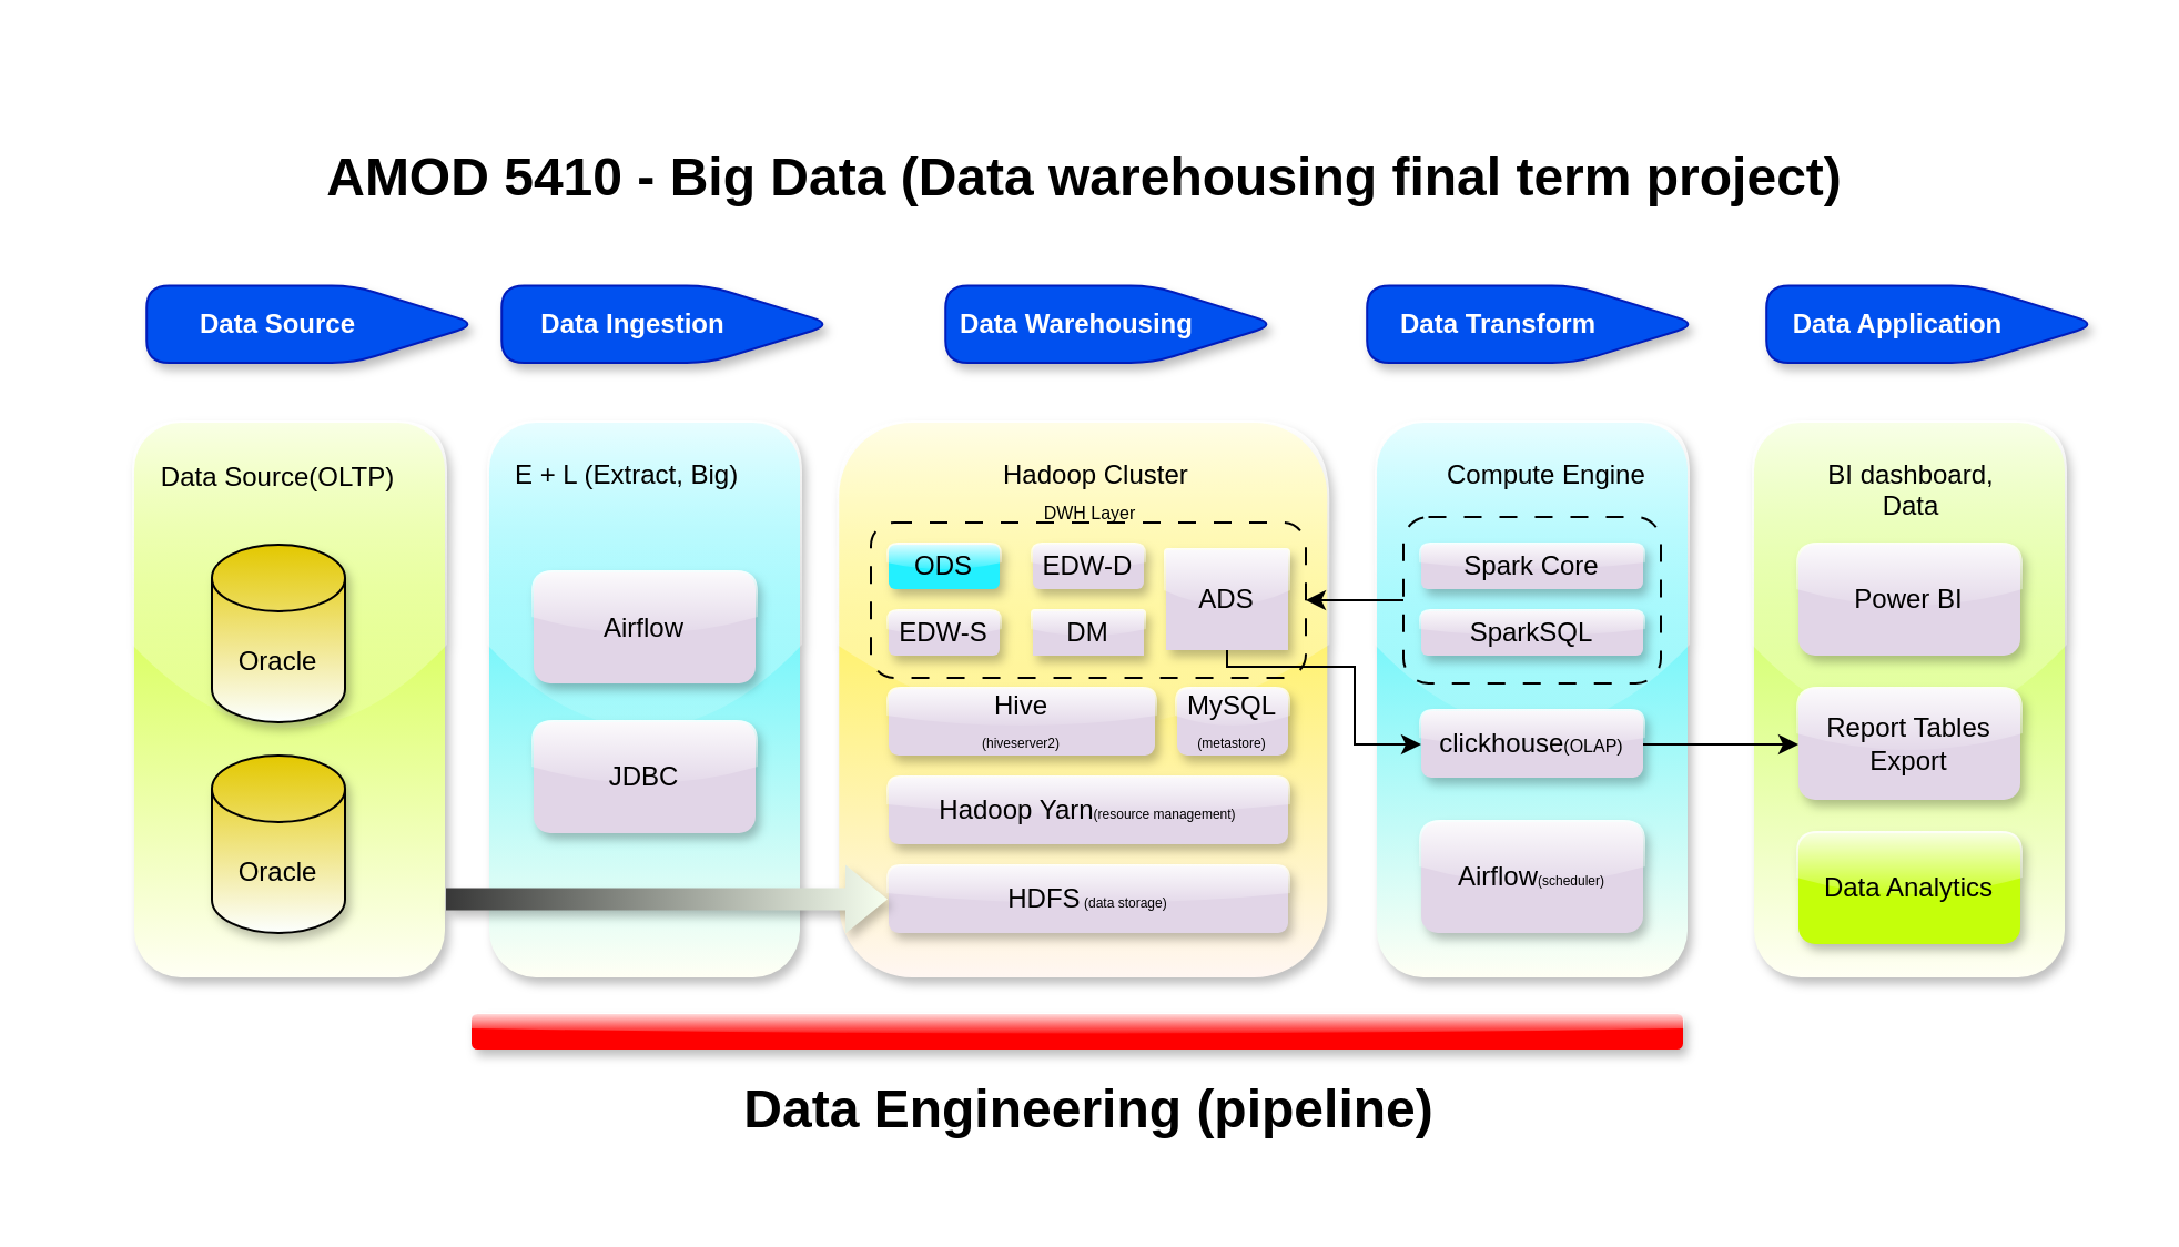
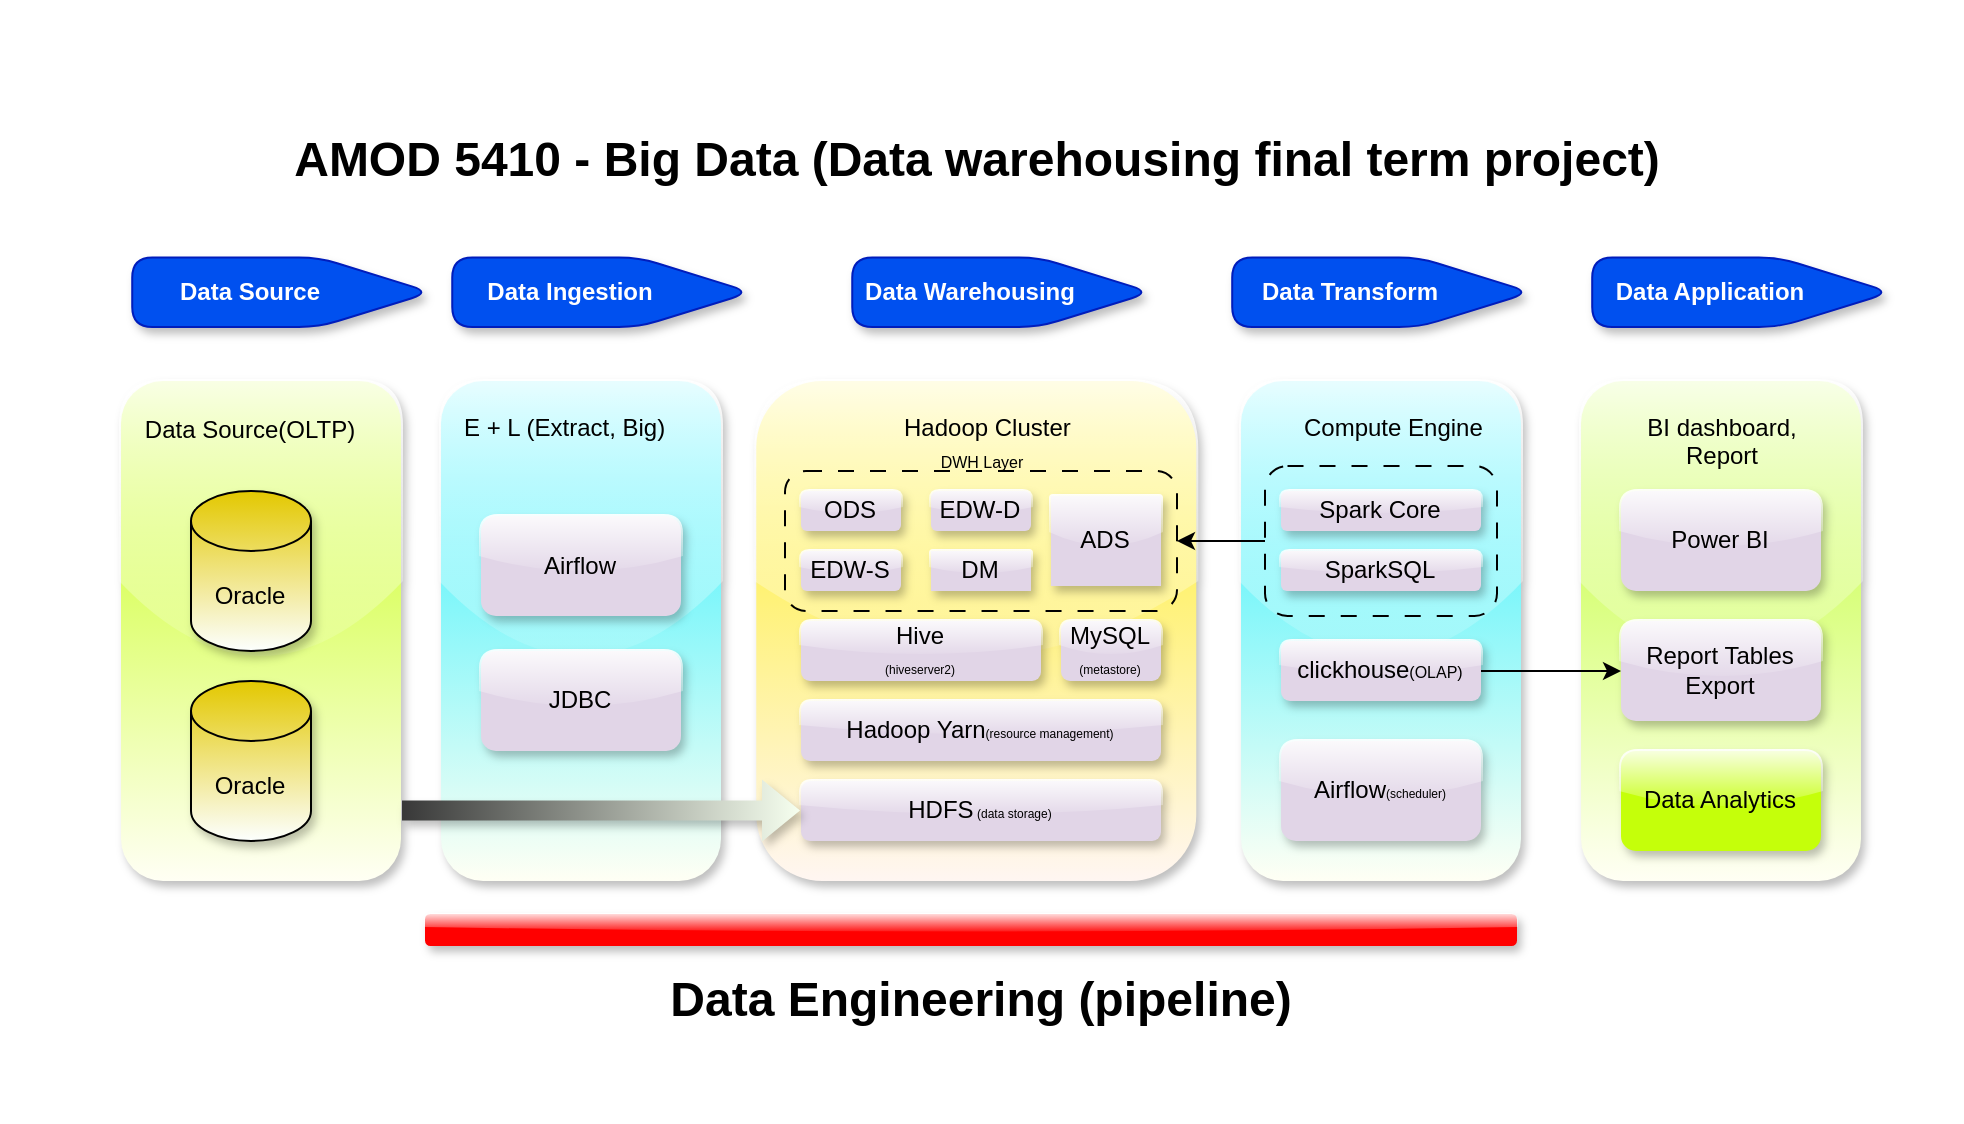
  <mxCell id="0" />
  <mxCell id="1" parent="0" />
  <mxCell id="2" value="" style="rounded=0;whiteSpace=wrap;html=1;strokeColor=none;" parent="1" vertex="1"><mxGeometry x="20" y="20" width="940" height="520" as="geometry" /></mxCell>
  <mxCell id="3" value="" style="rounded=1;whiteSpace=wrap;html=1;fillColor=#23F0FF;strokeColor=none;gradientColor=#FFFFF4;strokeWidth=1;shadow=1;glass=1;" parent="1" vertex="1"><mxGeometry x="620" y="190" width="140" height="250" as="geometry" /></mxCell>
  <mxCell id="4" value="" style="rounded=1;whiteSpace=wrap;html=1;fillColor=none;dashed=1;dashPattern=8 8;" parent="1" vertex="1"><mxGeometry x="632" y="232.5" width="116" height="75" as="geometry" /></mxCell>
  <mxCell id="5" value="" style="shape=offPageConnector;whiteSpace=wrap;html=1;rotation=-90;strokeColor=#001DBC;fillColor=#0050ef;shadow=1;rounded=1;fontColor=#ffffff;" parent="1" vertex="1"><mxGeometry x="122.93" y="70.97" width="34.71" height="149.35" as="geometry" /></mxCell>
  <mxCell id="6" value="&lt;font style=&quot;color: rgb(255, 255, 255);&quot;&gt;&lt;b style=&quot;&quot;&gt;Data Source&lt;/b&gt;&lt;/font&gt;" style="text;html=1;align=center;verticalAlign=middle;whiteSpace=wrap;rounded=0;" parent="1" vertex="1"><mxGeometry x="70" y="130.65" width="110" height="30" as="geometry" /></mxCell>
  <mxCell id="7" value="" style="shape=offPageConnector;whiteSpace=wrap;html=1;rotation=-90;strokeColor=#001DBC;fillColor=#0050ef;shadow=1;rounded=1;fontColor=#ffffff;" parent="1" vertex="1"><mxGeometry x="282.93" y="70.97" width="34.71" height="149.35" as="geometry" /></mxCell>
  <mxCell id="8" value="&lt;font style=&quot;color: rgb(255, 255, 255);&quot;&gt;&lt;b style=&quot;&quot;&gt;Data Ingestion&lt;/b&gt;&lt;/font&gt;" style="text;html=1;align=center;verticalAlign=middle;whiteSpace=wrap;rounded=0;" parent="1" vertex="1"><mxGeometry x="230" y="130.65" width="110" height="30" as="geometry" /></mxCell>
  <mxCell id="9" value="" style="shape=offPageConnector;whiteSpace=wrap;html=1;rotation=-90;strokeColor=#001DBC;fillColor=#0050ef;shadow=1;rounded=1;fontColor=#ffffff;" parent="1" vertex="1"><mxGeometry x="482.93" y="70.97" width="34.71" height="149.35" as="geometry" /></mxCell>
  <mxCell id="10" value="&lt;font style=&quot;color: rgb(255, 255, 255);&quot;&gt;&lt;b style=&quot;&quot;&gt;Data Warehousing&lt;/b&gt;&lt;/font&gt;" style="text;html=1;align=center;verticalAlign=middle;whiteSpace=wrap;rounded=0;" parent="1" vertex="1"><mxGeometry x="430" y="130.65" width="110" height="30" as="geometry" /></mxCell>
  <mxCell id="11" value="" style="shape=offPageConnector;whiteSpace=wrap;html=1;rotation=-90;strokeColor=#001DBC;fillColor=#0050ef;shadow=1;rounded=1;fontColor=#ffffff;" parent="1" vertex="1"><mxGeometry x="672.93" y="70.98" width="34.71" height="149.35" as="geometry" /></mxCell>
  <mxCell id="12" value="&lt;font style=&quot;color: rgb(255, 255, 255);&quot;&gt;&lt;b style=&quot;&quot;&gt;Data Transform&lt;/b&gt;&lt;/font&gt;" style="text;html=1;align=center;verticalAlign=middle;whiteSpace=wrap;rounded=0;" parent="1" vertex="1"><mxGeometry x="620" y="130.66" width="110" height="30" as="geometry" /></mxCell>
  <mxCell id="13" value="" style="shape=offPageConnector;whiteSpace=wrap;html=1;rotation=-90;strokeColor=#001DBC;fillColor=#0050ef;shadow=1;rounded=1;fontColor=#ffffff;" parent="1" vertex="1"><mxGeometry x="852.93" y="70.98" width="34.71" height="149.35" as="geometry" /></mxCell>
  <mxCell id="14" value="&lt;font color=&quot;#ffffff&quot;&gt;&lt;b&gt;Data Application&lt;/b&gt;&lt;/font&gt;" style="text;html=1;align=center;verticalAlign=middle;whiteSpace=wrap;rounded=0;" parent="1" vertex="1"><mxGeometry x="800" y="130.66" width="110" height="30" as="geometry" /></mxCell>
  <mxCell id="15" value="" style="rounded=1;whiteSpace=wrap;html=1;fillColor=#C5FF0A;strokeColor=none;gradientColor=#FFFFF4;strokeWidth=1;glass=1;shadow=1;" parent="1" vertex="1"><mxGeometry x="60" y="190" width="140" height="250" as="geometry" /></mxCell>
  <mxCell id="16" value="Oracle" style="shape=cylinder3;whiteSpace=wrap;html=1;boundedLbl=1;backgroundOutline=1;size=15;fillColor=#e3c800;fontColor=#000000;strokeColor=default;shadow=1;gradientColor=#FCFFFE;gradientDirection=south;" parent="1" vertex="1"><mxGeometry x="95" y="245" width="60" height="80" as="geometry" /></mxCell>
  <mxCell id="17" value="Oracle" style="shape=cylinder3;whiteSpace=wrap;html=1;boundedLbl=1;backgroundOutline=1;size=15;fillColor=#e3c800;fontColor=#000000;strokeColor=default;shadow=1;gradientColor=#FCFFFE;gradientDirection=south;" parent="1" vertex="1"><mxGeometry x="95" y="340" width="60" height="80" as="geometry" /></mxCell>
  <mxCell id="18" value="&lt;font style=&quot;color: rgb(0, 0, 0);&quot;&gt;Data Source(OLTP)&lt;/font&gt;" style="text;html=1;align=center;verticalAlign=middle;whiteSpace=wrap;rounded=0;" parent="1" vertex="1"><mxGeometry x="70" y="200" width="110" height="30" as="geometry" /></mxCell>
  <mxCell id="19" value="" style="rounded=1;whiteSpace=wrap;html=1;fillColor=#23F0FF;strokeColor=none;gradientColor=#FFFFF4;strokeWidth=1;glass=1;shadow=1;" parent="1" vertex="1"><mxGeometry x="220" y="190" width="140" height="250" as="geometry" /></mxCell>
  <mxCell id="20" value="Airflow" style="rounded=1;whiteSpace=wrap;html=1;fillColor=#e1d5e7;strokeColor=none;glass=1;shadow=1;" parent="1" vertex="1"><mxGeometry x="240" y="257.5" width="100" height="50" as="geometry" /></mxCell>
  <mxCell id="21" value="JDBC" style="rounded=1;whiteSpace=wrap;html=1;fillColor=#e1d5e7;strokeColor=none;glass=1;shadow=1;" parent="1" vertex="1"><mxGeometry x="240" y="325" width="100" height="50" as="geometry" /></mxCell>
  <mxCell id="22" value="Airflow&lt;font style=&quot;font-size: 6px;&quot;&gt;(scheduler)&lt;/font&gt;" style="rounded=1;whiteSpace=wrap;html=1;fillColor=#e1d5e7;strokeColor=none;glass=1;shadow=1;" parent="1" vertex="1"><mxGeometry x="640" y="370" width="100" height="50" as="geometry" /></mxCell>
  <mxCell id="23" value="" style="rounded=1;whiteSpace=wrap;html=1;fillColor=#FFEF1C;gradientColor=#FFF6F2;shadow=1;glass=1;strokeColor=none;" parent="1" vertex="1"><mxGeometry x="377.64" y="190" width="220" height="250" as="geometry" /></mxCell>
  <mxCell id="24" value="SparkSQL" style="rounded=1;whiteSpace=wrap;html=1;fillColor=#e1d5e7;strokeColor=none;glass=1;shadow=1;" parent="1" vertex="1"><mxGeometry x="640" y="275" width="100" height="20" as="geometry" /></mxCell>
  <mxCell id="25" value="Spark Core" style="rounded=1;whiteSpace=wrap;html=1;fillColor=#e1d5e7;strokeColor=none;glass=1;shadow=1;" parent="1" vertex="1"><mxGeometry x="640" y="245" width="100" height="20" as="geometry" /></mxCell>
  <mxCell id="26" value="HDFS&lt;font style=&quot;font-size: 6px;&quot;&gt; (data storage)&lt;/font&gt;" style="rounded=1;whiteSpace=wrap;html=1;fillColor=#e1d5e7;strokeColor=none;glass=1;shadow=1;" parent="1" vertex="1"><mxGeometry x="400" y="390" width="180" height="30" as="geometry" /></mxCell>
  <mxCell id="27" value="" style="shape=flexArrow;endArrow=classic;html=1;rounded=1;strokeColor=none;fillColor=#383838;gradientColor=#F6FFEF;gradientDirection=east;flowAnimation=1;shadow=1;" parent="1" edge="1"><mxGeometry width="50" height="50" relative="1" as="geometry"><mxPoint x="200" y="404.76" as="sourcePoint" /><mxPoint x="400" y="404.76" as="targetPoint" /></mxGeometry></mxCell>
  <mxCell id="28" value="&lt;span style=&quot;color: rgb(0, 0, 0); font-family: Helvetica; font-size: 12px; font-style: normal; font-variant-ligatures: normal; font-variant-caps: normal; font-weight: 400; letter-spacing: normal; orphans: 2; text-align: center; text-indent: 0px; text-transform: none; widows: 2; word-spacing: 0px; -webkit-text-stroke-width: 0px; white-space: normal; text-decoration-thickness: initial; text-decoration-style: initial; text-decoration-color: initial; float: none; display: inline !important;&quot;&gt;Hadoop Cluster&lt;/span&gt;" style="text;whiteSpace=wrap;html=1;" parent="1" vertex="1"><mxGeometry x="450" y="200" width="100" height="30" as="geometry" /></mxCell>
  <mxCell id="29" value="MySQL&lt;br&gt;&lt;font style=&quot;font-size: 6px;&quot;&gt;(metastore)&lt;/font&gt;" style="rounded=1;whiteSpace=wrap;html=1;fillColor=#e1d5e7;strokeColor=none;glass=1;shadow=1;" parent="1" vertex="1"><mxGeometry x="530" y="310" width="50" height="30" as="geometry" /></mxCell>
  <mxCell id="30" value="" style="rounded=1;whiteSpace=wrap;html=1;fillColor=none;dashed=1;dashPattern=8 8;" parent="1" vertex="1"><mxGeometry x="392" y="235" width="196" height="70" as="geometry" /></mxCell>
  <mxCell id="31" value="&lt;font style=&quot;font-size: 8px;&quot;&gt;DWH Layer&lt;/font&gt;" style="text;html=1;align=center;verticalAlign=middle;whiteSpace=wrap;rounded=0;" parent="1" vertex="1"><mxGeometry x="450" y="215" width="82" height="30" as="geometry" /></mxCell>
- <mxCell id="32" value="ODS" style="rounded=1;whiteSpace=wrap;html=1;fillColor=#23f0ff;strokeColor=none;glass=1;shadow=1;" parent="1" vertex="1"><mxGeometry x="400" y="245" width="50" height="20" as="geometry" /></mxCell>
+ <mxCell id="32" value="ODS" style="rounded=1;whiteSpace=wrap;html=1;fillColor=#e1d5e7;strokeColor=none;glass=1;shadow=1;" parent="1" vertex="1"><mxGeometry x="400" y="245" width="50" height="20" as="geometry" /></mxCell>
  <mxCell id="33" value="EDW-D" style="rounded=1;whiteSpace=wrap;html=1;fillColor=#e1d5e7;strokeColor=none;glass=1;shadow=1;" parent="1" vertex="1"><mxGeometry x="465" y="245" width="50" height="20" as="geometry" /></mxCell>
  <mxCell id="34" value="EDW-S" style="rounded=1;whiteSpace=wrap;html=1;fillColor=#e1d5e7;strokeColor=none;glass=1;shadow=1;" parent="1" vertex="1"><mxGeometry x="400" y="275" width="50" height="20" as="geometry" /></mxCell>
  <mxCell id="35" value="DM" style="rounded=1;whiteSpace=wrap;html=1;fillColor=#e1d5e7;strokeColor=none;glass=1;shadow=1;arcSize=0;" parent="1" vertex="1"><mxGeometry x="465" y="275" width="50" height="20" as="geometry" /></mxCell>
- <mxCell id="36" style="edgeStyle=orthogonalEdgeStyle;rounded=0;orthogonalLoop=1;jettySize=auto;html=1;entryX=0;entryY=0.5;entryDx=0;entryDy=0;" parent="1" source="37" target="49" edge="1"><mxGeometry relative="1" as="geometry"><Array as="points"><mxPoint x="552" y="300" /><mxPoint x="610" y="300" /><mxPoint x="610" y="335" /></Array></mxGeometry></mxCell>
  <mxCell id="37" value="ADS" style="rounded=1;whiteSpace=wrap;html=1;fillColor=#e1d5e7;strokeColor=none;glass=1;shadow=1;arcSize=0;" parent="1" vertex="1"><mxGeometry x="525" y="247.5" width="55" height="45" as="geometry" /></mxCell>
  <mxCell id="38" value="Hive&lt;br&gt;&lt;font style=&quot;font-size: 6px;&quot;&gt;(hiveserver2)&lt;/font&gt;" style="rounded=1;whiteSpace=wrap;html=1;fillColor=#e1d5e7;strokeColor=none;glass=1;shadow=1;" parent="1" vertex="1"><mxGeometry x="400" y="310" width="120" height="30" as="geometry" /></mxCell>
  <mxCell id="39" value="Hadoop Yarn&lt;font style=&quot;font-size: 6px;&quot;&gt;(resource management)&lt;/font&gt;" style="rounded=1;whiteSpace=wrap;html=1;fillColor=#e1d5e7;strokeColor=none;glass=1;shadow=1;" parent="1" vertex="1"><mxGeometry x="400" y="350" width="180" height="30" as="geometry" /></mxCell>
  <mxCell id="40" value="&lt;div style=&quot;text-align: center;&quot;&gt;&lt;span style=&quot;background-color: transparent; color: light-dark(rgb(0, 0, 0), rgb(255, 255, 255));&quot;&gt;E + L (Extract, Big)&lt;/span&gt;&lt;/div&gt;" style="text;whiteSpace=wrap;html=1;" parent="1" vertex="1"><mxGeometry x="230" y="200" width="120" height="30" as="geometry" /></mxCell>
  <mxCell id="41" value="&lt;div style=&quot;text-align: center;&quot;&gt;&lt;span style=&quot;background-color: transparent; color: light-dark(rgb(0, 0, 0), rgb(255, 255, 255));&quot;&gt;Compute Engine&lt;/span&gt;&lt;/div&gt;" style="text;whiteSpace=wrap;html=1;" parent="1" vertex="1"><mxGeometry x="650" y="200" width="100" height="30" as="geometry" /></mxCell>
  <mxCell id="42" value="" style="rounded=1;whiteSpace=wrap;html=1;fillColor=#BDFF26;strokeColor=none;gradientColor=#FFFFF4;strokeWidth=1;shadow=1;glass=1;" parent="1" vertex="1"><mxGeometry x="790" y="190" width="140" height="250" as="geometry" /></mxCell>
  <mxCell id="43" value="AMOD 5410 - Big Data (Data warehousing final term project)" style="text;strokeColor=none;fillColor=none;html=1;fontSize=24;fontStyle=1;verticalAlign=middle;align=center;" parent="1" vertex="1"><mxGeometry x="438" y="60" width="100" height="40" as="geometry" /></mxCell>
- <mxCell id="44" value="&lt;div style=&quot;text-align: center;&quot;&gt;BI dashboard, Data&lt;/div&gt;" style="text;whiteSpace=wrap;html=1;" parent="1" vertex="1"><mxGeometry x="810" y="200" width="100" height="30" as="geometry" /></mxCell>
+ <mxCell id="44" value="&lt;div style=&quot;text-align: center;&quot;&gt;BI dashboard, Report&lt;/div&gt;" style="text;whiteSpace=wrap;html=1;" parent="1" vertex="1"><mxGeometry x="810" y="200" width="100" height="30" as="geometry" /></mxCell>
  <mxCell id="45" value="&lt;font style=&quot;&quot;&gt;Power BI&lt;/font&gt;" style="rounded=1;whiteSpace=wrap;html=1;fillColor=#e1d5e7;strokeColor=none;glass=1;shadow=1;" parent="1" vertex="1"><mxGeometry x="810" y="245" width="100" height="50" as="geometry" /></mxCell>
  <mxCell id="46" style="edgeStyle=orthogonalEdgeStyle;rounded=0;orthogonalLoop=1;jettySize=auto;html=1;exitX=0;exitY=0.5;exitDx=0;exitDy=0;entryX=1;entryY=0.5;entryDx=0;entryDy=0;" parent="1" source="4" target="30" edge="1"><mxGeometry relative="1" as="geometry" /></mxCell>
  <mxCell id="47" style="edgeStyle=orthogonalEdgeStyle;rounded=0;orthogonalLoop=1;jettySize=auto;html=1;exitX=0.5;exitY=1;exitDx=0;exitDy=0;" parent="1" source="4" target="4" edge="1"><mxGeometry relative="1" as="geometry" /></mxCell>
  <mxCell id="48" style="edgeStyle=orthogonalEdgeStyle;rounded=0;orthogonalLoop=1;jettySize=auto;html=1;entryX=0;entryY=0.5;entryDx=0;entryDy=0;" parent="1" source="49" target="50" edge="1"><mxGeometry relative="1" as="geometry" /></mxCell>
  <mxCell id="49" value="clickhouse&lt;font style=&quot;font-size: 8px;&quot;&gt;(OLAP)&lt;/font&gt;" style="rounded=1;whiteSpace=wrap;html=1;fillColor=#e1d5e7;strokeColor=none;glass=1;shadow=1;" parent="1" vertex="1"><mxGeometry x="640" y="320" width="100" height="30" as="geometry" /></mxCell>
  <mxCell id="50" value="&lt;font style=&quot;&quot;&gt;Report Tables&lt;/font&gt;&lt;div&gt;&lt;font style=&quot;&quot;&gt;Export&lt;/font&gt;&lt;/div&gt;" style="rounded=1;whiteSpace=wrap;html=1;fillColor=#e1d5e7;strokeColor=none;glass=1;shadow=1;" parent="1" vertex="1"><mxGeometry x="810" y="310" width="100" height="50" as="geometry" /></mxCell>
  <mxCell id="51" value="Data Analytics" style="rounded=1;whiteSpace=wrap;html=1;fillColor=#c5ff0a;strokeColor=none;glass=1;shadow=1;" parent="1" vertex="1"><mxGeometry x="810" y="375" width="100" height="50" as="geometry" /></mxCell>
  <mxCell id="52" value="" style="rounded=1;whiteSpace=wrap;html=1;strokeColor=#FF0000;fillColor=#FF0000;glass=1;shadow=1;" parent="1" vertex="1"><mxGeometry x="212.5" y="457" width="545" height="15" as="geometry" /></mxCell>
  <mxCell id="53" value="Data Engineering (pipeline)" style="text;strokeColor=none;fillColor=none;html=1;fontSize=24;fontStyle=1;verticalAlign=middle;align=center;" parent="1" vertex="1"><mxGeometry x="440" y="480" width="100" height="40" as="geometry" /></mxCell>
